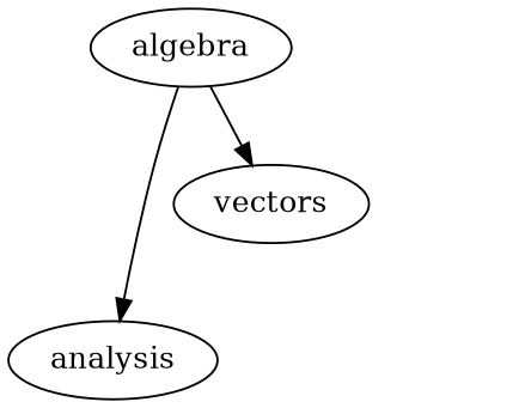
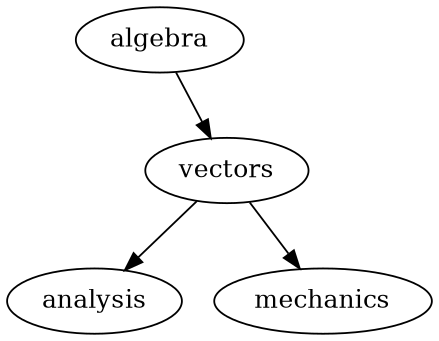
  digraph {
    algebra
    vectors
    analysis
+   mechanics
    algebra -> vectors
-   algebra -> analysis
+   vectors -> analysis
+   vectors -> mechanics
  }
